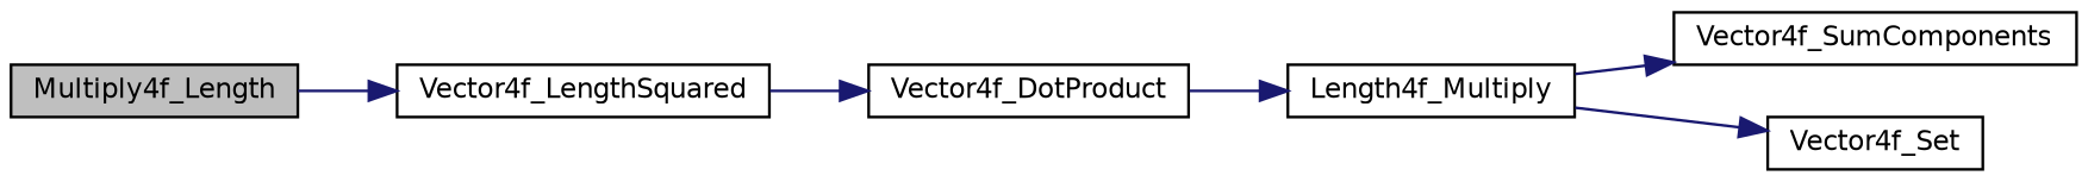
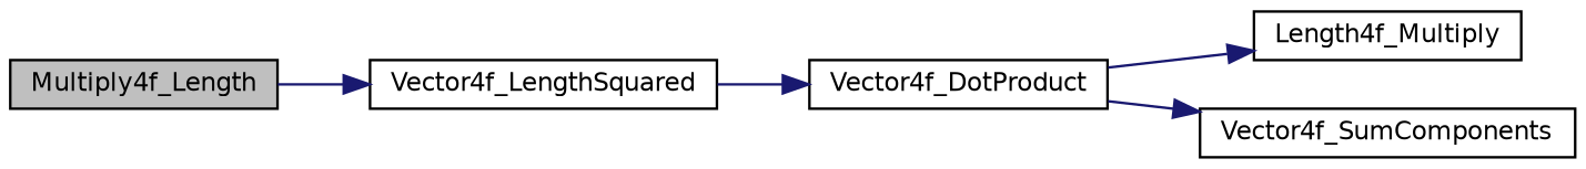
  digraph {
    rankdir=LR
    node [color=black fillcolor=white fontname=Helvetica fontsize=10 shape=record style=filled]
    edge [color=midnightblue fontname=Helvetica fontsize=10 labelfontname=Helvetica labelfontsize=10 style=solid]
    n1 [fillcolor=grey75 fontcolor=black height=0.2 label=Multiply4f_Length width=0.4]
    n2 [height=0.2 label=Vector4f_LengthSquared width=0.4]
    n3 [height=0.2 label=Vector4f_DotProduct width=0.4]
    n4 [height=0.2 label=Length4f_Multiply width=0.4]
    n5 [height=0.2 label=Vector4f_SumComponents width=0.4]
-   n6 [height=0.2 label=Vector4f_Set width=0.4]
    n1 -> n2
    n2 -> n3
    n3 -> n4
-   n4 -> n5
-   n4 -> n6
+   n3 -> n5
  }
